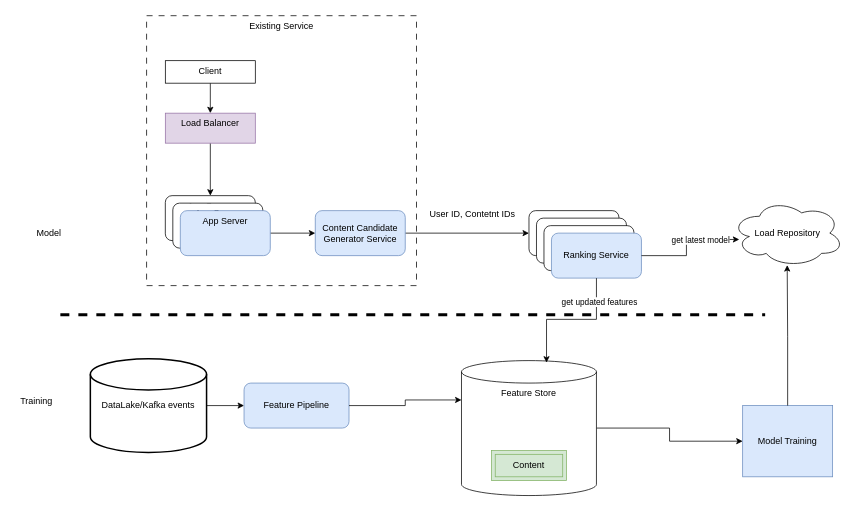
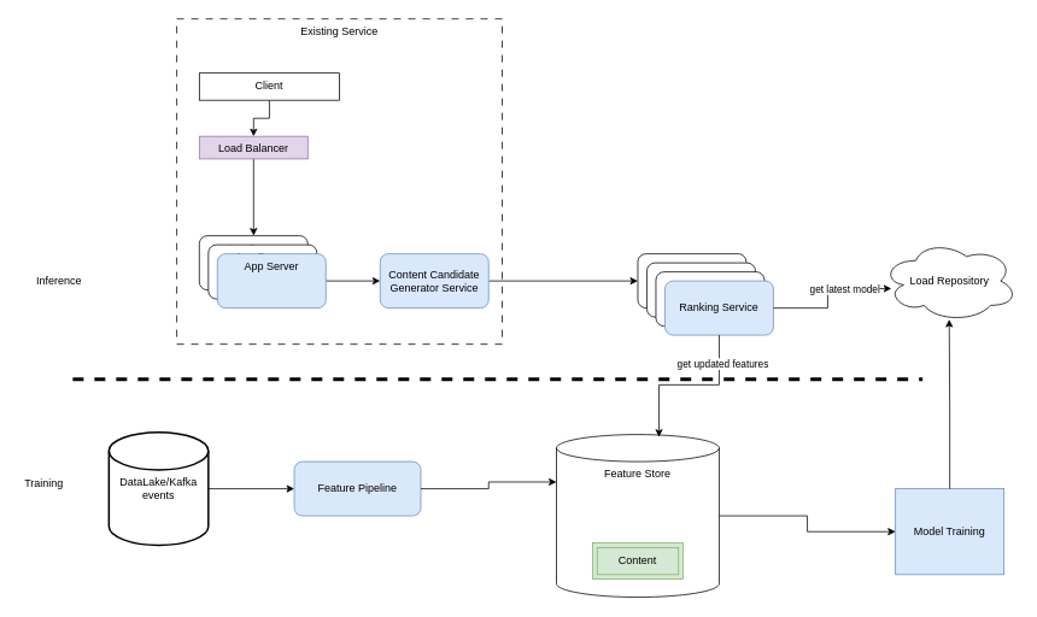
  <mxCell id="0" />
  <mxCell id="1" parent="0" />
  <mxCell id="2" value="Existing Service" style="whiteSpace=wrap;html=1;aspect=fixed;verticalAlign=top;dashed=1;dashPattern=8 8;" vertex="1" parent="1"><mxGeometry x="195" y="20" width="360" height="360" as="geometry" /></mxCell>
  <mxCell id="3" value="" style="edgeStyle=orthogonalEdgeStyle;rounded=0;orthogonalLoop=1;jettySize=auto;html=1;" edge="1" parent="1" source="4" target="6"><mxGeometry relative="1" as="geometry" /></mxCell>
- <mxCell id="4" value="Client&lt;br&gt;" style="whiteSpace=wrap;html=1;verticalAlign=top;" vertex="1" parent="1"><mxGeometry x="220" y="80" width="120" height="30" as="geometry" /></mxCell>
+ <mxCell id="4" value="Client&lt;br&gt;" style="whiteSpace=wrap;html=1;verticalAlign=top;" vertex="1" parent="1"><mxGeometry x="220" y="80" width="155" height="30" as="geometry" /></mxCell>
  <mxCell id="5" value="" style="edgeStyle=orthogonalEdgeStyle;rounded=0;orthogonalLoop=1;jettySize=auto;html=1;" edge="1" parent="1" source="6" target="7"><mxGeometry relative="1" as="geometry" /></mxCell>
- <mxCell id="6" value="Load Balancer" style="whiteSpace=wrap;html=1;verticalAlign=top;fillColor=#e1d5e7;strokeColor=#9673a6;" vertex="1" parent="1"><mxGeometry x="220" y="150" width="120" height="40" as="geometry" /></mxCell>
+ <mxCell id="6" value="Load Balancer" style="whiteSpace=wrap;html=1;verticalAlign=top;fillColor=#e1d5e7;strokeColor=#9673a6;" vertex="1" parent="1"><mxGeometry x="220" y="150" width="120" height="25" as="geometry" /></mxCell>
  <mxCell id="7" value="App Server" style="rounded=1;whiteSpace=wrap;html=1;verticalAlign=top;" vertex="1" parent="1"><mxGeometry x="220" y="260" width="120" height="60" as="geometry" /></mxCell>
  <mxCell id="8" value="App Server" style="rounded=1;whiteSpace=wrap;html=1;verticalAlign=top;" vertex="1" parent="1"><mxGeometry x="230" y="270" width="120" height="60" as="geometry" /></mxCell>
  <mxCell id="9" value="" style="edgeStyle=orthogonalEdgeStyle;rounded=0;orthogonalLoop=1;jettySize=auto;html=1;" edge="1" parent="1" source="10" target="12"><mxGeometry relative="1" as="geometry" /></mxCell>
  <mxCell id="10" value="App Server" style="rounded=1;whiteSpace=wrap;html=1;verticalAlign=top;fillColor=#dae8fc;strokeColor=#6c8ebf;" vertex="1" parent="1"><mxGeometry x="240" y="280" width="120" height="60" as="geometry" /></mxCell>
  <mxCell id="11" value="" style="edgeStyle=orthogonalEdgeStyle;rounded=0;orthogonalLoop=1;jettySize=auto;html=1;" edge="1" parent="1" source="12" target="13"><mxGeometry relative="1" as="geometry" /></mxCell>
  <mxCell id="12" value="Content Candidate Generator Service" style="whiteSpace=wrap;html=1;verticalAlign=middle;rounded=1;fillColor=#dae8fc;strokeColor=#6c8ebf;" vertex="1" parent="1"><mxGeometry x="420" y="280" width="120" height="60" as="geometry" /></mxCell>
  <mxCell id="13" value="Ranking Service" style="whiteSpace=wrap;html=1;rounded=1;" vertex="1" parent="1"><mxGeometry x="705" y="280" width="120" height="60" as="geometry" /></mxCell>
  <mxCell id="14" value="Load Repository" style="ellipse;shape=cloud;whiteSpace=wrap;html=1;" vertex="1" parent="1"><mxGeometry x="975" y="265" width="150" height="90" as="geometry" /></mxCell>
  <mxCell id="15" value="" style="edgeStyle=orthogonalEdgeStyle;rounded=0;orthogonalLoop=1;jettySize=auto;html=1;" edge="1" parent="1" source="16" target="18"><mxGeometry relative="1" as="geometry" /></mxCell>
  <mxCell id="16" value="Feature Store" style="shape=cylinder3;whiteSpace=wrap;html=1;boundedLbl=1;backgroundOutline=1;size=15;verticalAlign=top;" vertex="1" parent="1"><mxGeometry x="615" y="480" width="180" height="180" as="geometry" /></mxCell>
  <mxCell id="17" value="Feature Pipeline" style="rounded=1;whiteSpace=wrap;html=1;fillColor=#dae8fc;strokeColor=#6c8ebf;" vertex="1" parent="1"><mxGeometry x="325" y="510" width="140" height="60" as="geometry" /></mxCell>
  <mxCell id="18" value="Model Training" style="whiteSpace=wrap;html=1;fillColor=#dae8fc;strokeColor=#6c8ebf;" vertex="1" parent="1"><mxGeometry x="990" y="540" width="120" height="95" as="geometry" /></mxCell>
  <mxCell id="19" style="edgeStyle=orthogonalEdgeStyle;rounded=0;orthogonalLoop=1;jettySize=auto;html=1;entryX=0.496;entryY=0.974;entryDx=0;entryDy=0;entryPerimeter=0;" edge="1" parent="1" source="18" target="14"><mxGeometry relative="1" as="geometry" /></mxCell>
  <mxCell id="20" value="" style="endArrow=none;dashed=1;html=1;rounded=0;strokeWidth=4;endSize=4;" edge="1" parent="1"><mxGeometry width="50" height="50" relative="1" as="geometry"><mxPoint x="80" y="419" as="sourcePoint" /><mxPoint x="1020" y="419" as="targetPoint" /></mxGeometry></mxCell>
- <mxCell id="21" value="User ID, Contetnt IDs" style="text;html=1;strokeColor=none;fillColor=none;align=center;verticalAlign=middle;whiteSpace=wrap;rounded=0;" vertex="1" parent="1"><mxGeometry x="565" y="270" width="130" height="30" as="geometry" /></mxCell>
  <mxCell id="22" value="Content" style="shape=ext;margin=3;double=1;whiteSpace=wrap;html=1;align=center;fillColor=#d5e8d4;strokeColor=#82b366;" vertex="1" parent="1"><mxGeometry x="655" y="600" width="100" height="40" as="geometry" /></mxCell>
  <mxCell id="23" value="Ranking Service" style="whiteSpace=wrap;html=1;rounded=1;" vertex="1" parent="1"><mxGeometry x="715" y="290" width="120" height="60" as="geometry" /></mxCell>
  <mxCell id="24" value="Ranking Service" style="whiteSpace=wrap;html=1;rounded=1;" vertex="1" parent="1"><mxGeometry x="725" y="300" width="120" height="60" as="geometry" /></mxCell>
  <mxCell id="25" value="Ranking Service" style="whiteSpace=wrap;html=1;rounded=1;fillColor=#dae8fc;strokeColor=#6c8ebf;" vertex="1" parent="1"><mxGeometry x="735" y="310" width="120" height="60" as="geometry" /></mxCell>
  <mxCell id="26" style="edgeStyle=orthogonalEdgeStyle;rounded=0;orthogonalLoop=1;jettySize=auto;html=1;entryX=0.07;entryY=0.594;entryDx=0;entryDy=0;entryPerimeter=0;" edge="1" parent="1" source="25" target="14"><mxGeometry relative="1" as="geometry" /></mxCell>
  <mxCell id="27" value="get latest model" style="edgeLabel;html=1;align=center;verticalAlign=middle;resizable=0;points=[];" vertex="1" connectable="0" parent="26"><mxGeometry x="0.31" relative="1" as="geometry"><mxPoint as="offset" /></mxGeometry></mxCell>
  <mxCell id="28" style="edgeStyle=orthogonalEdgeStyle;rounded=0;orthogonalLoop=1;jettySize=auto;html=1;entryX=0;entryY=0.5;entryDx=0;entryDy=0;" edge="1" parent="1" source="29" target="17"><mxGeometry relative="1" as="geometry" /></mxCell>
- <mxCell id="29" value="DataLake/Kafka events" style="strokeWidth=2;html=1;shape=mxgraph.flowchart.database;whiteSpace=wrap;verticalAlign=middle;" vertex="1" parent="1"><mxGeometry x="120" y="477.5" width="155" height="125" as="geometry" /></mxCell>
+ <mxCell id="29" value="DataLake/Kafka events" style="strokeWidth=2;html=1;shape=mxgraph.flowchart.database;whiteSpace=wrap;verticalAlign=middle;" vertex="1" parent="1"><mxGeometry x="120" y="477.5" width="110" height="125" as="geometry" /></mxCell>
  <mxCell id="30" value="Training&amp;nbsp;" style="text;html=1;strokeColor=none;fillColor=none;align=center;verticalAlign=middle;whiteSpace=wrap;rounded=0;" vertex="1" parent="1"><mxGeometry x="20" y="520" width="60" height="30" as="geometry" /></mxCell>
- <mxCell id="31" value="Model" style="text;html=1;strokeColor=none;fillColor=none;align=center;verticalAlign=middle;whiteSpace=wrap;rounded=0;" vertex="1" parent="1"><mxGeometry x="35" y="295" width="60" height="30" as="geometry" /></mxCell>
+ <mxCell id="31" value="Inference" style="text;html=1;strokeColor=none;fillColor=none;align=center;verticalAlign=middle;whiteSpace=wrap;rounded=0;" vertex="1" parent="1"><mxGeometry x="35" y="295" width="60" height="30" as="geometry" /></mxCell>
  <mxCell id="32" style="edgeStyle=orthogonalEdgeStyle;rounded=0;orthogonalLoop=1;jettySize=auto;html=1;entryX=0.63;entryY=0.015;entryDx=0;entryDy=0;entryPerimeter=0;" edge="1" parent="1" source="25" target="16"><mxGeometry relative="1" as="geometry" /></mxCell>
  <mxCell id="33" value="get updated features" style="edgeLabel;html=1;align=center;verticalAlign=middle;resizable=0;points=[];" vertex="1" connectable="0" parent="32"><mxGeometry x="-0.652" y="3" relative="1" as="geometry"><mxPoint as="offset" /></mxGeometry></mxCell>
  <mxCell id="34" style="edgeStyle=orthogonalEdgeStyle;rounded=0;orthogonalLoop=1;jettySize=auto;html=1;entryX=0;entryY=0;entryDx=0;entryDy=52.5;entryPerimeter=0;" edge="1" parent="1" source="17" target="16"><mxGeometry relative="1" as="geometry" /></mxCell>
